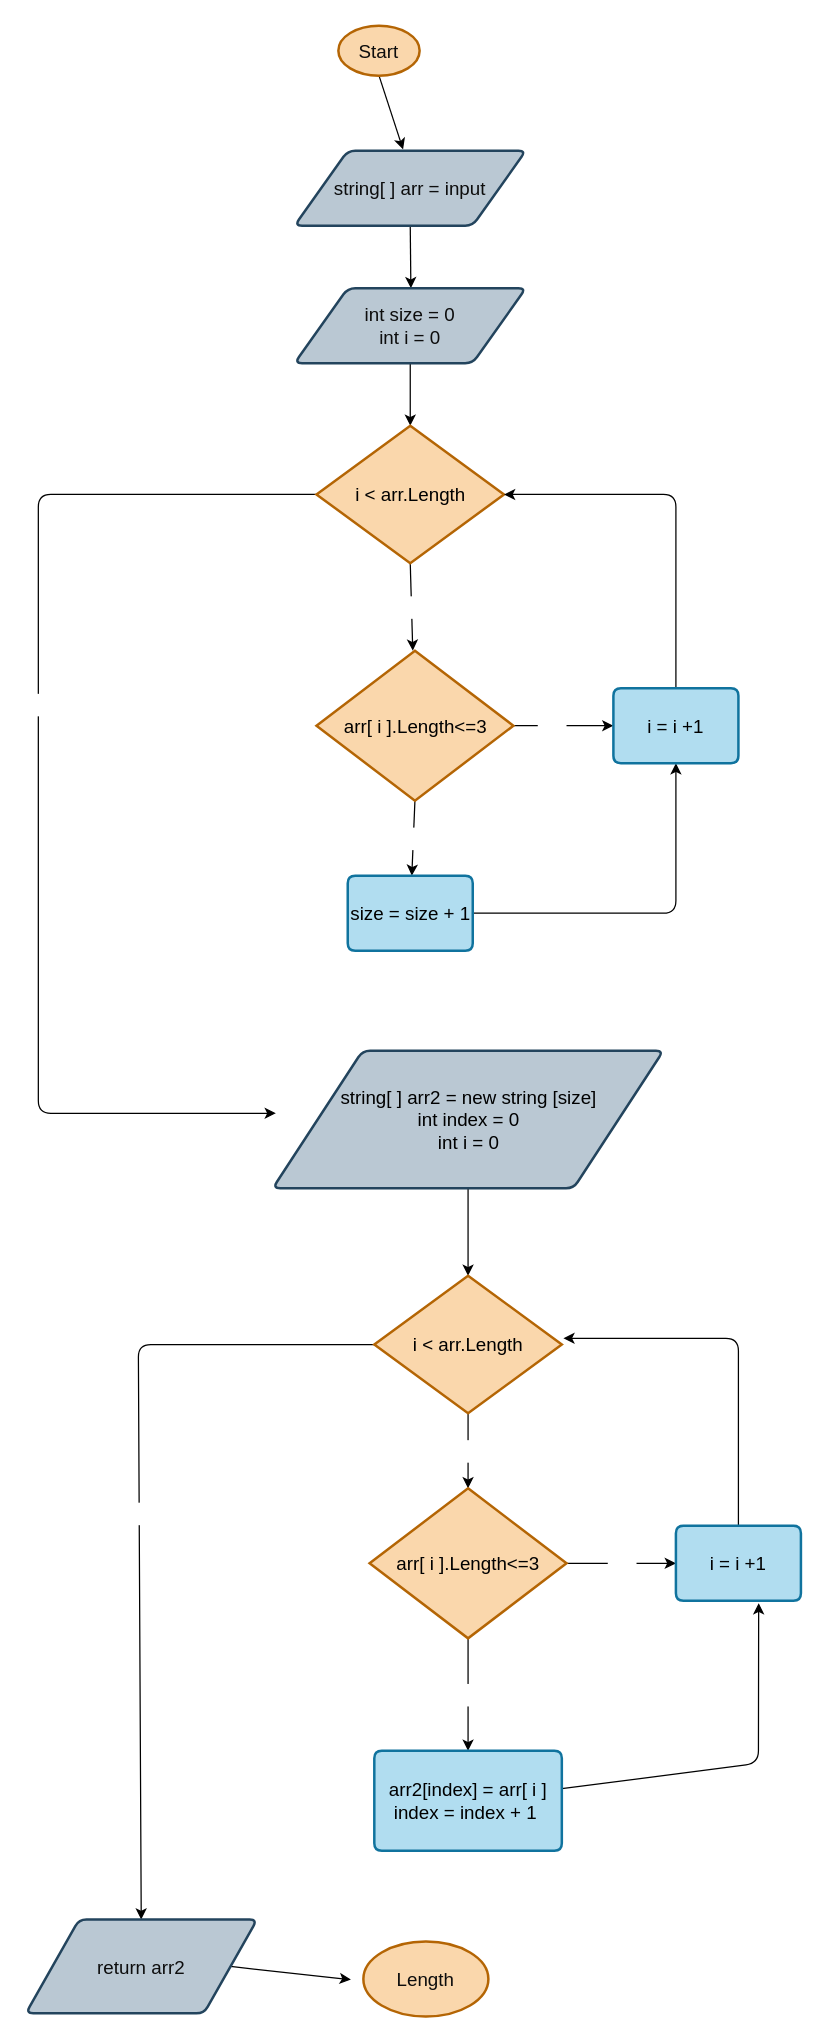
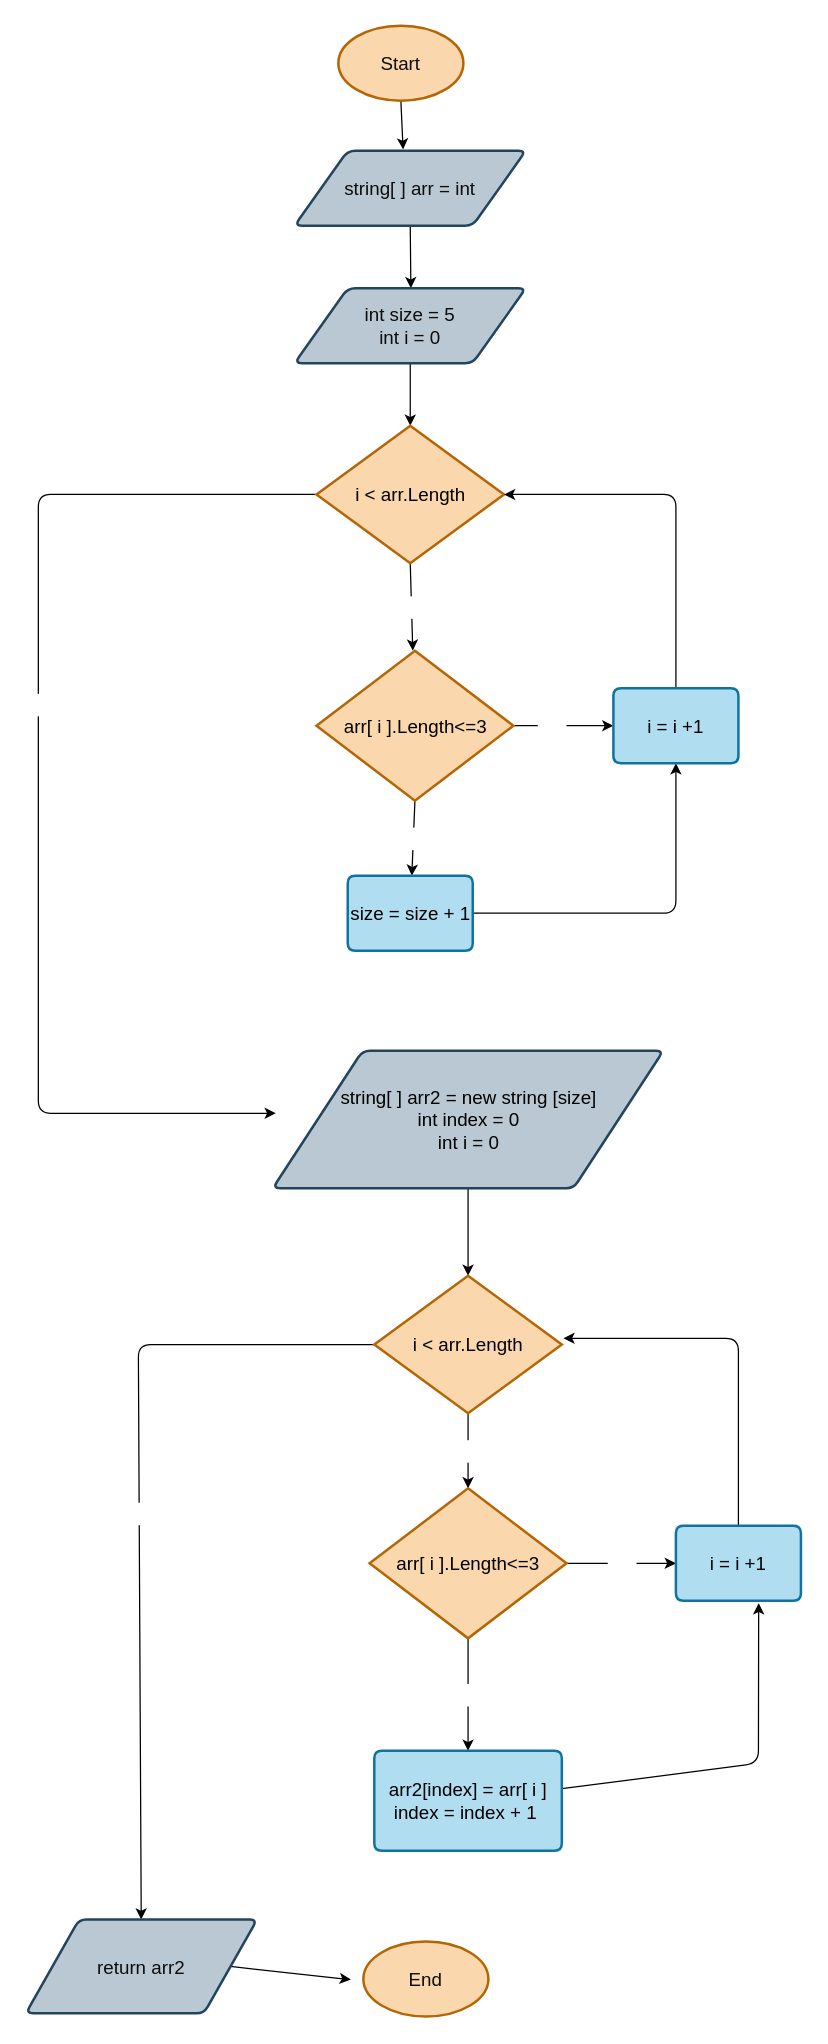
  <mxCell id="0" />
  <mxCell id="1" parent="0" />
  <mxCell id="2" style="edgeStyle=none;html=1;exitX=0.5;exitY=1;exitDx=0;exitDy=0;exitPerimeter=0;entryX=0.469;entryY=-0.016;entryDx=0;entryDy=0;entryPerimeter=0;fontSize=15;fontColor=#0D0D0D;" edge="1" parent="1" source="3" target="5"><mxGeometry relative="1" as="geometry" /></mxCell>
- <mxCell id="3" value="&lt;font style=&quot;font-size: 15px;&quot; color=&quot;#0d0d0d&quot;&gt;Start&lt;/font&gt;" style="strokeWidth=2;html=1;shape=mxgraph.flowchart.start_1;whiteSpace=wrap;fillColor=#fad7ac;strokeColor=#b46504;" vertex="1" parent="1"><mxGeometry x="270" y="20" width="65" height="40" as="geometry" /></mxCell>
+ <mxCell id="3" value="&lt;font style=&quot;font-size: 15px;&quot; color=&quot;#0d0d0d&quot;&gt;Start&lt;/font&gt;" style="strokeWidth=2;html=1;shape=mxgraph.flowchart.start_1;whiteSpace=wrap;fillColor=#fad7ac;strokeColor=#b46504;" vertex="1" parent="1"><mxGeometry x="270" y="20" width="100" height="60" as="geometry" /></mxCell>
  <mxCell id="4" style="edgeStyle=none;html=1;exitX=0.5;exitY=1;exitDx=0;exitDy=0;fontSize=15;fontColor=#0D0D0D;" edge="1" parent="1" source="5"><mxGeometry relative="1" as="geometry"><mxPoint x="328" y="230" as="targetPoint" /></mxGeometry></mxCell>
- <mxCell id="5" value="&lt;font color=&quot;#0d0d0d&quot;&gt;string[ ] arr = input&lt;/font&gt;" style="shape=parallelogram;html=1;strokeWidth=2;perimeter=parallelogramPerimeter;whiteSpace=wrap;rounded=1;arcSize=12;size=0.23;fontSize=15;fillColor=#bac8d3;strokeColor=#23445d;" vertex="1" parent="1"><mxGeometry x="235" y="120" width="185" height="60" as="geometry" /></mxCell>
+ <mxCell id="5" value="&lt;font color=&quot;#0d0d0d&quot;&gt;string[ ] arr = int&lt;/font&gt;" style="shape=parallelogram;html=1;strokeWidth=2;perimeter=parallelogramPerimeter;whiteSpace=wrap;rounded=1;arcSize=12;size=0.23;fontSize=15;fillColor=#bac8d3;strokeColor=#23445d;" vertex="1" parent="1"><mxGeometry x="235" y="120" width="185" height="60" as="geometry" /></mxCell>
  <mxCell id="6" style="edgeStyle=none;html=1;fontSize=15;fontColor=#0D0D0D;" edge="1" parent="1" source="7"><mxGeometry relative="1" as="geometry"><mxPoint x="327.5" y="340" as="targetPoint" /></mxGeometry></mxCell>
- <mxCell id="7" value="&lt;font color=&quot;#0d0d0d&quot;&gt;int size = 0&lt;br&gt;int i = 0&lt;br&gt;&lt;/font&gt;" style="shape=parallelogram;html=1;strokeWidth=2;perimeter=parallelogramPerimeter;whiteSpace=wrap;rounded=1;arcSize=12;size=0.23;fontSize=15;fillColor=#bac8d3;strokeColor=#23445d;" vertex="1" parent="1"><mxGeometry x="235" y="230" width="185" height="60" as="geometry" /></mxCell>
+ <mxCell id="7" value="&lt;font color=&quot;#0d0d0d&quot;&gt;int size = 5&lt;br&gt;int i = 0&lt;br&gt;&lt;/font&gt;" style="shape=parallelogram;html=1;strokeWidth=2;perimeter=parallelogramPerimeter;whiteSpace=wrap;rounded=1;arcSize=12;size=0.23;fontSize=15;fillColor=#bac8d3;strokeColor=#23445d;" vertex="1" parent="1"><mxGeometry x="235" y="230" width="185" height="60" as="geometry" /></mxCell>
  <mxCell id="8" value="&lt;font color=&quot;#ffffff&quot;&gt;YES&lt;/font&gt;" style="edgeStyle=none;html=1;exitX=0.5;exitY=1;exitDx=0;exitDy=0;exitPerimeter=0;fontSize=15;fontColor=#000000;" edge="1" parent="1" source="11" target="15"><mxGeometry relative="1" as="geometry" /></mxCell>
  <mxCell id="9" style="edgeStyle=none;html=1;exitX=0;exitY=0.5;exitDx=0;exitDy=0;exitPerimeter=0;fontSize=15;fontColor=#000000;" edge="1" parent="1" source="11"><mxGeometry relative="1" as="geometry"><mxPoint x="220" y="890" as="targetPoint" /><Array as="points"><mxPoint x="30" y="395" /><mxPoint x="30" y="890" /></Array></mxGeometry></mxCell>
  <mxCell id="10" value="NO" style="edgeLabel;html=1;align=center;verticalAlign=middle;resizable=0;points=[];fontSize=15;fontColor=#FFFFFF;" vertex="1" connectable="0" parent="9"><mxGeometry x="-0.141" y="-2" relative="1" as="geometry"><mxPoint as="offset" /></mxGeometry></mxCell>
  <mxCell id="11" value="&lt;font color=&quot;#000000&quot;&gt;i &amp;lt; arr.Length&lt;/font&gt;" style="strokeWidth=2;html=1;shape=mxgraph.flowchart.decision;whiteSpace=wrap;fontSize=15;fillColor=#fad7ac;strokeColor=#b46504;" vertex="1" parent="1"><mxGeometry x="252.5" y="340" width="150" height="110" as="geometry" /></mxCell>
  <mxCell id="12" value="&lt;font color=&quot;#ffffff&quot;&gt;YES&lt;/font&gt;" style="edgeStyle=none;html=1;exitX=0.5;exitY=1;exitDx=0;exitDy=0;exitPerimeter=0;fontSize=15;fontColor=#000000;" edge="1" parent="1" source="15" target="17"><mxGeometry relative="1" as="geometry" /></mxCell>
  <mxCell id="13" style="edgeStyle=none;html=1;exitX=1;exitY=0.5;exitDx=0;exitDy=0;exitPerimeter=0;entryX=0;entryY=0.5;entryDx=0;entryDy=0;fontSize=15;fontColor=#000000;" edge="1" parent="1" source="15" target="19"><mxGeometry relative="1" as="geometry" /></mxCell>
  <mxCell id="14" value="NO" style="edgeLabel;html=1;align=center;verticalAlign=middle;resizable=0;points=[];fontSize=15;fontColor=#FFFFFF;" vertex="1" connectable="0" parent="13"><mxGeometry x="-0.248" y="-3" relative="1" as="geometry"><mxPoint as="offset" /></mxGeometry></mxCell>
  <mxCell id="15" value="&lt;font color=&quot;#000000&quot;&gt;arr[ i ].Length&amp;lt;=3&lt;/font&gt;" style="strokeWidth=2;html=1;shape=mxgraph.flowchart.decision;whiteSpace=wrap;fontSize=15;fillColor=#fad7ac;strokeColor=#b46504;" vertex="1" parent="1"><mxGeometry x="252.5" y="520" width="157.5" height="120" as="geometry" /></mxCell>
  <mxCell id="16" style="edgeStyle=none;html=1;exitX=1;exitY=0.5;exitDx=0;exitDy=0;entryX=0.5;entryY=1;entryDx=0;entryDy=0;fontSize=15;fontColor=#FFFFFF;" edge="1" parent="1" source="17" target="19"><mxGeometry relative="1" as="geometry"><Array as="points"><mxPoint x="540" y="730" /></Array></mxGeometry></mxCell>
  <mxCell id="17" value="&lt;font color=&quot;#000000&quot;&gt;size = size + 1&lt;/font&gt;" style="shape=parallelogram;html=1;strokeWidth=2;perimeter=parallelogramPerimeter;whiteSpace=wrap;rounded=1;arcSize=12;size=0;fontSize=15;fillColor=#b1ddf0;strokeColor=#10739e;" vertex="1" parent="1"><mxGeometry x="277.5" y="700" width="100" height="60" as="geometry" /></mxCell>
  <mxCell id="18" style="edgeStyle=none;html=1;exitX=0.5;exitY=0;exitDx=0;exitDy=0;entryX=1;entryY=0.5;entryDx=0;entryDy=0;entryPerimeter=0;fontSize=15;fontColor=#FFFFFF;" edge="1" parent="1" source="19" target="11"><mxGeometry relative="1" as="geometry"><Array as="points"><mxPoint x="540" y="395" /></Array></mxGeometry></mxCell>
  <mxCell id="19" value="&lt;font color=&quot;#000000&quot;&gt;i = i +1&lt;/font&gt;" style="shape=parallelogram;html=1;strokeWidth=2;perimeter=parallelogramPerimeter;whiteSpace=wrap;rounded=1;arcSize=12;size=0;fontSize=15;fillColor=#b1ddf0;strokeColor=#10739e;" vertex="1" parent="1"><mxGeometry x="490" y="550" width="100" height="60" as="geometry" /></mxCell>
  <mxCell id="20" style="edgeStyle=none;html=1;entryX=0.5;entryY=0;entryDx=0;entryDy=0;entryPerimeter=0;fontSize=15;fontColor=#000000;" edge="1" parent="1" source="21" target="24"><mxGeometry relative="1" as="geometry" /></mxCell>
  <mxCell id="21" value="&lt;font color=&quot;#000000&quot;&gt;string[ ] arr2 = new string [size]&lt;br&gt;int index = 0&lt;br&gt;int i = 0&lt;br&gt;&lt;/font&gt;" style="shape=parallelogram;html=1;strokeWidth=2;perimeter=parallelogramPerimeter;whiteSpace=wrap;rounded=1;arcSize=12;size=0.23;fontSize=15;fillColor=#bac8d3;strokeColor=#23445d;" vertex="1" parent="1"><mxGeometry x="217.5" y="840" width="312.5" height="110" as="geometry" /></mxCell>
  <mxCell id="22" value="&lt;font color=&quot;#ffffff&quot;&gt;YES&lt;/font&gt;" style="edgeStyle=none;html=1;exitX=0.5;exitY=1;exitDx=0;exitDy=0;exitPerimeter=0;entryX=0.5;entryY=0;entryDx=0;entryDy=0;entryPerimeter=0;fontSize=15;fontColor=#000000;" edge="1" parent="1" source="24" target="27"><mxGeometry relative="1" as="geometry" /></mxCell>
  <mxCell id="23" value="NO" style="edgeStyle=none;html=1;exitX=0;exitY=0.5;exitDx=0;exitDy=0;exitPerimeter=0;fontSize=15;fontColor=#FFFFFF;" edge="1" parent="1" source="24" target="33"><mxGeometry relative="1" as="geometry"><Array as="points"><mxPoint x="230" y="1075" /><mxPoint x="110" y="1075" /></Array></mxGeometry></mxCell>
  <mxCell id="24" value="&lt;font color=&quot;#000000&quot;&gt;i &amp;lt; arr.Length&lt;/font&gt;" style="strokeWidth=2;html=1;shape=mxgraph.flowchart.decision;whiteSpace=wrap;fontSize=15;fillColor=#fad7ac;strokeColor=#b46504;" vertex="1" parent="1"><mxGeometry x="298.75" y="1020" width="150" height="110" as="geometry" /></mxCell>
  <mxCell id="25" value="&lt;font color=&quot;#ffffff&quot;&gt;YES&lt;/font&gt;" style="edgeStyle=none;html=1;entryX=0.5;entryY=0;entryDx=0;entryDy=0;fontSize=15;fontColor=#000000;" edge="1" parent="1" source="27" target="29"><mxGeometry relative="1" as="geometry" /></mxCell>
  <mxCell id="26" value="&lt;font color=&quot;#ffffff&quot;&gt;NO&lt;/font&gt;" style="edgeStyle=none;html=1;exitX=1;exitY=0.5;exitDx=0;exitDy=0;exitPerimeter=0;fontSize=15;fontColor=#000000;" edge="1" parent="1" source="27" target="31"><mxGeometry relative="1" as="geometry" /></mxCell>
  <mxCell id="27" value="&lt;font color=&quot;#000000&quot;&gt;arr[ i ].Length&amp;lt;=3&lt;/font&gt;" style="strokeWidth=2;html=1;shape=mxgraph.flowchart.decision;whiteSpace=wrap;fontSize=15;fillColor=#fad7ac;strokeColor=#b46504;" vertex="1" parent="1"><mxGeometry x="295" y="1190" width="157.5" height="120" as="geometry" /></mxCell>
  <mxCell id="28" style="edgeStyle=none;html=1;entryX=0.662;entryY=1.031;entryDx=0;entryDy=0;entryPerimeter=0;fontSize=15;fontColor=#000000;" edge="1" parent="1" source="29" target="31"><mxGeometry relative="1" as="geometry"><Array as="points"><mxPoint x="606" y="1410" /></Array></mxGeometry></mxCell>
  <mxCell id="29" value="&lt;font color=&quot;#000000&quot;&gt;arr2[index] = arr[ i ]&lt;br&gt;index = index + 1&amp;nbsp;&lt;/font&gt;" style="shape=parallelogram;html=1;strokeWidth=2;perimeter=parallelogramPerimeter;whiteSpace=wrap;rounded=1;arcSize=12;size=0;fontSize=15;fillColor=#b1ddf0;strokeColor=#10739e;" vertex="1" parent="1"><mxGeometry x="298.75" y="1400" width="150" height="80" as="geometry" /></mxCell>
  <mxCell id="30" style="edgeStyle=none;html=1;exitX=0.5;exitY=0;exitDx=0;exitDy=0;fontSize=15;fontColor=#000000;" edge="1" parent="1" source="31"><mxGeometry relative="1" as="geometry"><mxPoint x="450" y="1070" as="targetPoint" /><Array as="points"><mxPoint x="590" y="1070" /></Array></mxGeometry></mxCell>
  <mxCell id="31" value="&lt;font color=&quot;#000000&quot;&gt;i = i +1&lt;/font&gt;" style="shape=parallelogram;html=1;strokeWidth=2;perimeter=parallelogramPerimeter;whiteSpace=wrap;rounded=1;arcSize=12;size=0;fontSize=15;fillColor=#b1ddf0;strokeColor=#10739e;" vertex="1" parent="1"><mxGeometry x="540" y="1220" width="100" height="60" as="geometry" /></mxCell>
  <mxCell id="32" style="edgeStyle=none;html=1;exitX=1;exitY=0.5;exitDx=0;exitDy=0;fontSize=15;fontColor=#FFFFFF;" edge="1" parent="1" source="33"><mxGeometry relative="1" as="geometry"><mxPoint x="280" y="1583" as="targetPoint" /></mxGeometry></mxCell>
  <mxCell id="33" value="&lt;font color=&quot;#0d0d0d&quot;&gt;return arr2&lt;br&gt;&lt;/font&gt;" style="shape=parallelogram;html=1;strokeWidth=2;perimeter=parallelogramPerimeter;whiteSpace=wrap;rounded=1;arcSize=12;size=0.23;fontSize=15;fillColor=#bac8d3;strokeColor=#23445d;" vertex="1" parent="1"><mxGeometry x="20" y="1535" width="185" height="75" as="geometry" /></mxCell>
- <mxCell id="34" value="&lt;font style=&quot;font-size: 15px;&quot; color=&quot;#0d0d0d&quot;&gt;Length&lt;/font&gt;" style="strokeWidth=2;html=1;shape=mxgraph.flowchart.start_1;whiteSpace=wrap;fillColor=#fad7ac;strokeColor=#b46504;" vertex="1" parent="1"><mxGeometry x="290" y="1552.5" width="100" height="60" as="geometry" /></mxCell>
+ <mxCell id="34" value="&lt;font style=&quot;font-size: 15px;&quot; color=&quot;#0d0d0d&quot;&gt;End&lt;/font&gt;" style="strokeWidth=2;html=1;shape=mxgraph.flowchart.start_1;whiteSpace=wrap;fillColor=#fad7ac;strokeColor=#b46504;" vertex="1" parent="1"><mxGeometry x="290" y="1552.5" width="100" height="60" as="geometry" /></mxCell>
